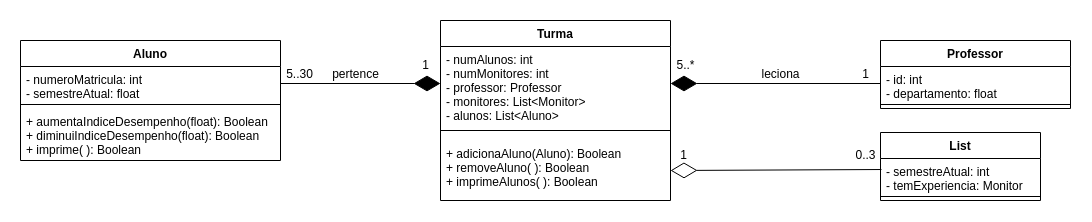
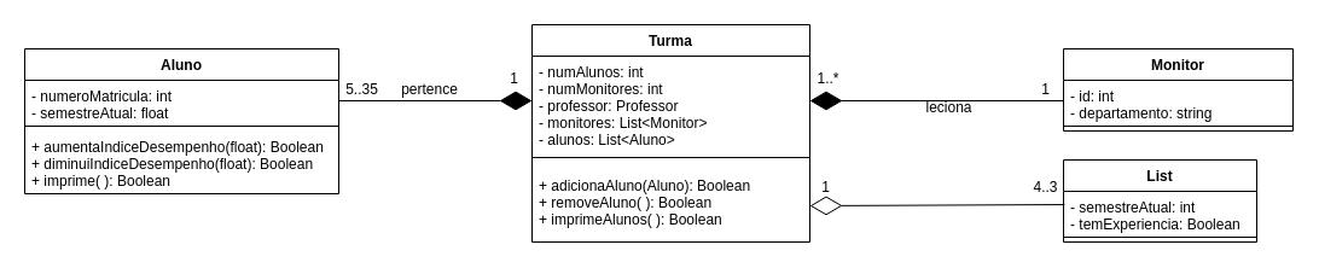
  <mxCell id="0" />
  <mxCell id="1" parent="0" />
- <mxCell id="2" value="Professor" style="swimlane;fontStyle=1;align=center;verticalAlign=top;childLayout=stackLayout;horizontal=1;startSize=26;horizontalStack=0;resizeParent=1;resizeParentMax=0;resizeLast=0;collapsible=1;marginBottom=0;" parent="1" vertex="1"><mxGeometry x="880" y="40" width="190" height="68" as="geometry" /></mxCell>
- <mxCell id="3" value="- id: int&#10;- departamento: float" style="text;strokeColor=none;fillColor=none;align=left;verticalAlign=top;spacingLeft=4;spacingRight=4;overflow=hidden;rotatable=0;points=[[0,0.5],[1,0.5]];portConstraint=eastwest;" parent="2" vertex="1"><mxGeometry y="26" width="190" height="34" as="geometry" /></mxCell>
+ <mxCell id="2" value="Monitor" style="swimlane;fontStyle=1;align=center;verticalAlign=top;childLayout=stackLayout;horizontal=1;startSize=26;horizontalStack=0;resizeParent=1;resizeParentMax=0;resizeLast=0;collapsible=1;marginBottom=0;" parent="1" vertex="1"><mxGeometry x="880" y="40" width="190" height="68" as="geometry" /></mxCell>
+ <mxCell id="3" value="- id: int&#10;- departamento: string" style="text;strokeColor=none;fillColor=none;align=left;verticalAlign=top;spacingLeft=4;spacingRight=4;overflow=hidden;rotatable=0;points=[[0,0.5],[1,0.5]];portConstraint=eastwest;" parent="2" vertex="1"><mxGeometry y="26" width="190" height="34" as="geometry" /></mxCell>
  <mxCell id="4" value="" style="line;strokeWidth=1;fillColor=none;align=left;verticalAlign=middle;spacingTop=-1;spacingLeft=3;spacingRight=3;rotatable=0;labelPosition=right;points=[];portConstraint=eastwest;strokeColor=inherit;" parent="2" vertex="1"><mxGeometry y="60" width="190" height="8" as="geometry" /></mxCell>
  <mxCell id="5" value="Turma" style="swimlane;fontStyle=1;align=center;verticalAlign=top;childLayout=stackLayout;horizontal=1;startSize=26;horizontalStack=0;resizeParent=1;resizeParentMax=0;resizeLast=0;collapsible=1;marginBottom=0;" parent="1" vertex="1"><mxGeometry x="440" y="20" width="230" height="180" as="geometry" /></mxCell>
  <mxCell id="6" value="- numAlunos: int&#10;- numMonitores: int&#10;- professor: Professor&#10;- monitores: List&lt;Monitor&gt;&#10;- alunos: List&lt;Aluno&gt;" style="text;strokeColor=none;fillColor=none;align=left;verticalAlign=top;spacingLeft=4;spacingRight=4;overflow=hidden;rotatable=0;points=[[0,0.5],[1,0.5]];portConstraint=eastwest;" parent="5" vertex="1"><mxGeometry y="26" width="230" height="74" as="geometry" /></mxCell>
  <mxCell id="7" value="" style="line;strokeWidth=1;fillColor=none;align=left;verticalAlign=middle;spacingTop=-1;spacingLeft=3;spacingRight=3;rotatable=0;labelPosition=right;points=[];portConstraint=eastwest;strokeColor=inherit;" parent="5" vertex="1"><mxGeometry y="100" width="230" height="20" as="geometry" /></mxCell>
  <mxCell id="8" value="+ adicionaAluno(Aluno): Boolean&#10;+ removeAluno( ): Boolean&#10;+ imprimeAlunos( ): Boolean&#10;" style="text;strokeColor=none;fillColor=none;align=left;verticalAlign=top;spacingLeft=4;spacingRight=4;overflow=hidden;rotatable=0;points=[[0,0.5],[1,0.5]];portConstraint=eastwest;" parent="5" vertex="1"><mxGeometry y="120" width="230" height="60" as="geometry" /></mxCell>
  <mxCell id="9" value="Aluno" style="swimlane;fontStyle=1;align=center;verticalAlign=top;childLayout=stackLayout;horizontal=1;startSize=26;horizontalStack=0;resizeParent=1;resizeParentMax=0;resizeLast=0;collapsible=1;marginBottom=0;" parent="1" vertex="1"><mxGeometry x="20" y="40" width="260" height="120" as="geometry" /></mxCell>
  <mxCell id="10" value="- numeroMatricula: int&#10;- semestreAtual: float" style="text;strokeColor=none;fillColor=none;align=left;verticalAlign=top;spacingLeft=4;spacingRight=4;overflow=hidden;rotatable=0;points=[[0,0.5],[1,0.5]];portConstraint=eastwest;" parent="9" vertex="1"><mxGeometry y="26" width="260" height="34" as="geometry" /></mxCell>
  <mxCell id="11" value="" style="line;strokeWidth=1;fillColor=none;align=left;verticalAlign=middle;spacingTop=-1;spacingLeft=3;spacingRight=3;rotatable=0;labelPosition=right;points=[];portConstraint=eastwest;strokeColor=inherit;" parent="9" vertex="1"><mxGeometry y="60" width="260" height="8" as="geometry" /></mxCell>
  <mxCell id="12" value="+ aumentaIndiceDesempenho(float): Boolean&#10;+ diminuiIndiceDesempenho(float): Boolean&#10;+ imprime( ): Boolean" style="text;strokeColor=none;fillColor=none;align=left;verticalAlign=top;spacingLeft=4;spacingRight=4;overflow=hidden;rotatable=0;points=[[0,0.5],[1,0.5]];portConstraint=eastwest;" parent="9" vertex="1"><mxGeometry y="68" width="260" height="52" as="geometry" /></mxCell>
  <mxCell id="13" value="List" style="swimlane;fontStyle=1;align=center;verticalAlign=top;childLayout=stackLayout;horizontal=1;startSize=26;horizontalStack=0;resizeParent=1;resizeParentMax=0;resizeLast=0;collapsible=1;marginBottom=0;" parent="1" vertex="1"><mxGeometry x="880" y="132" width="160" height="68" as="geometry" /></mxCell>
- <mxCell id="14" value="- semestreAtual: int&#10;- temExperiencia: Monitor" style="text;strokeColor=none;fillColor=none;align=left;verticalAlign=top;spacingLeft=4;spacingRight=4;overflow=hidden;rotatable=0;points=[[0,0.5],[1,0.5]];portConstraint=eastwest;" parent="13" vertex="1"><mxGeometry y="26" width="160" height="34" as="geometry" /></mxCell>
+ <mxCell id="14" value="- semestreAtual: int&#10;- temExperiencia: Boolean" style="text;strokeColor=none;fillColor=none;align=left;verticalAlign=top;spacingLeft=4;spacingRight=4;overflow=hidden;rotatable=0;points=[[0,0.5],[1,0.5]];portConstraint=eastwest;" parent="13" vertex="1"><mxGeometry y="26" width="160" height="34" as="geometry" /></mxCell>
  <mxCell id="15" value="" style="line;strokeWidth=1;fillColor=none;align=left;verticalAlign=middle;spacingTop=-1;spacingLeft=3;spacingRight=3;rotatable=0;labelPosition=right;points=[];portConstraint=eastwest;strokeColor=inherit;" parent="13" vertex="1"><mxGeometry y="60" width="160" height="8" as="geometry" /></mxCell>
  <mxCell id="16" value="" style="endArrow=diamondThin;endFill=0;endSize=24;html=1;exitX=0.006;exitY=0.324;exitDx=0;exitDy=0;exitPerimeter=0;entryX=1;entryY=0.5;entryDx=0;entryDy=0;" parent="1" source="14" target="8" edge="1"><mxGeometry width="160" relative="1" as="geometry"><mxPoint x="770" y="180" as="sourcePoint" /><mxPoint x="620" y="180" as="targetPoint" /></mxGeometry></mxCell>
  <mxCell id="17" value="" style="endArrow=diamondThin;endFill=1;endSize=24;html=1;entryX=1;entryY=0.5;entryDx=0;entryDy=0;exitX=0;exitY=0.5;exitDx=0;exitDy=0;" parent="1" source="3" target="6" edge="1"><mxGeometry width="160" relative="1" as="geometry"><mxPoint x="610" y="-30" as="sourcePoint" /><mxPoint x="770" y="-30" as="targetPoint" /></mxGeometry></mxCell>
  <mxCell id="18" value="" style="endArrow=diamondThin;endFill=1;endSize=24;html=1;exitX=1;exitY=0.5;exitDx=0;exitDy=0;entryX=0;entryY=0.5;entryDx=0;entryDy=0;" parent="1" source="10" target="6" edge="1"><mxGeometry width="160" relative="1" as="geometry"><mxPoint x="470" y="140" as="sourcePoint" /><mxPoint x="400" y="140" as="targetPoint" /></mxGeometry></mxCell>
- <mxCell id="19" value="leciona" style="text;html=1;align=center;verticalAlign=middle;resizable=0;points=[];autosize=1;strokeColor=none;fillColor=none;" parent="1" vertex="1"><mxGeometry x="750" y="59" width="60" height="30" as="geometry" /></mxCell>
+ <mxCell id="19" value="leciona" style="text;html=1;align=center;verticalAlign=middle;resizable=0;points=[];autosize=1;strokeColor=none;fillColor=none;" parent="1" vertex="1"><mxGeometry x="755" y="74" width="60" height="30" as="geometry" /></mxCell>
  <mxCell id="20" value="pertence" style="text;html=1;align=center;verticalAlign=middle;resizable=0;points=[];autosize=1;strokeColor=none;fillColor=none;" parent="1" vertex="1"><mxGeometry x="320" y="59" width="70" height="30" as="geometry" /></mxCell>
- <mxCell id="21" value="5..30" style="text;html=1;align=center;verticalAlign=middle;resizable=0;points=[];autosize=1;strokeColor=none;fillColor=none;" parent="1" vertex="1"><mxGeometry x="274" y="59" width="50" height="30" as="geometry" /></mxCell>
+ <mxCell id="21" value="5..35" style="text;html=1;align=center;verticalAlign=middle;resizable=0;points=[];autosize=1;strokeColor=none;fillColor=none;" parent="1" vertex="1"><mxGeometry x="274" y="59" width="50" height="30" as="geometry" /></mxCell>
  <mxCell id="22" value="1" style="text;html=1;align=center;verticalAlign=middle;resizable=0;points=[];autosize=1;strokeColor=none;fillColor=none;" parent="1" vertex="1"><mxGeometry x="850" y="59" width="30" height="30" as="geometry" /></mxCell>
- <mxCell id="23" value="0..3" style="text;html=1;align=center;verticalAlign=middle;resizable=0;points=[];autosize=1;strokeColor=none;fillColor=none;" parent="1" vertex="1"><mxGeometry x="845" y="140" width="40" height="30" as="geometry" /></mxCell>
- <mxCell id="24" value="5..*" style="text;html=1;align=center;verticalAlign=middle;resizable=0;points=[];autosize=1;strokeColor=none;fillColor=none;" parent="1" vertex="1"><mxGeometry x="665" y="50" width="40" height="30" as="geometry" /></mxCell>
+ <mxCell id="23" value="4..3" style="text;html=1;align=center;verticalAlign=middle;resizable=0;points=[];autosize=1;strokeColor=none;fillColor=none;" parent="1" vertex="1"><mxGeometry x="845" y="140" width="40" height="30" as="geometry" /></mxCell>
+ <mxCell id="24" value="1..*" style="text;html=1;align=center;verticalAlign=middle;resizable=0;points=[];autosize=1;strokeColor=none;fillColor=none;" parent="1" vertex="1"><mxGeometry x="665" y="50" width="40" height="30" as="geometry" /></mxCell>
  <mxCell id="25" value="1" style="text;html=1;align=center;verticalAlign=middle;resizable=0;points=[];autosize=1;strokeColor=none;fillColor=none;" parent="1" vertex="1"><mxGeometry x="668" y="140" width="30" height="30" as="geometry" /></mxCell>
  <mxCell id="26" value="1" style="text;html=1;align=center;verticalAlign=middle;resizable=0;points=[];autosize=1;strokeColor=none;fillColor=none;" parent="1" vertex="1"><mxGeometry x="410" y="50" width="30" height="30" as="geometry" /></mxCell>
